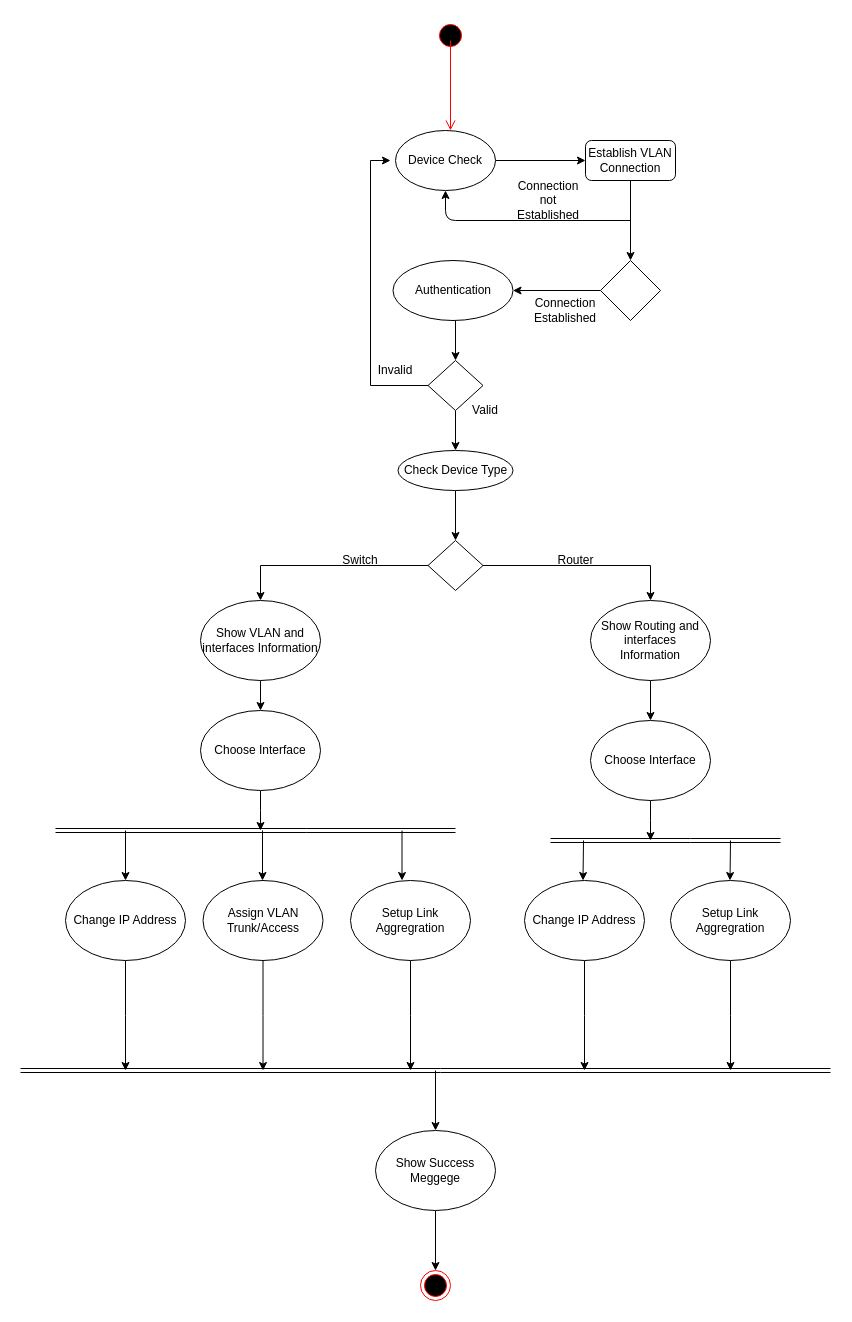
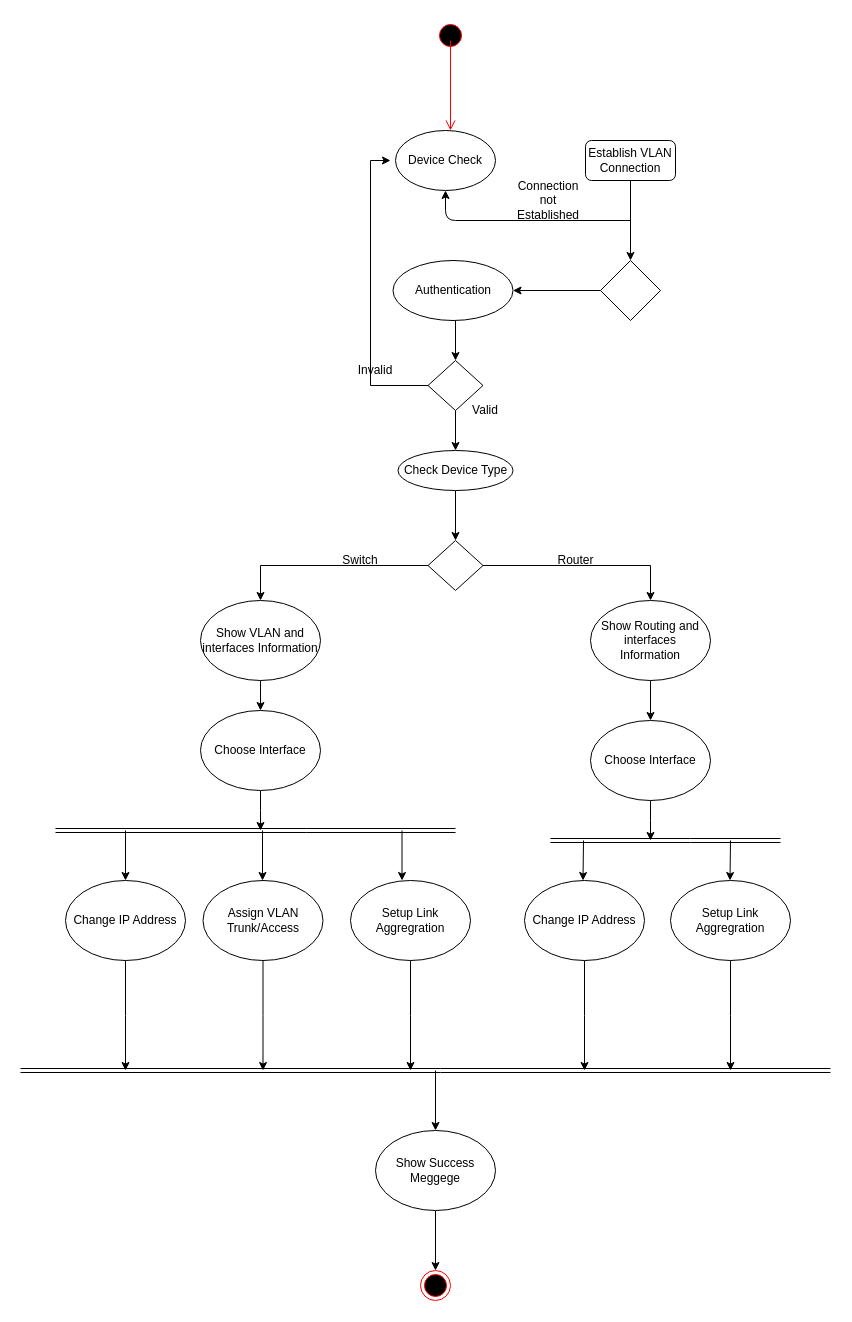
  <mxCell id="0" />
  <mxCell id="1" parent="0" />
  <mxCell id="2" value="" style="ellipse;html=1;shape=startState;fillColor=#000000;strokeColor=#ff0000;" vertex="1" parent="1"><mxGeometry x="435" y="20" width="30" height="30" as="geometry" /></mxCell>
  <mxCell id="3" value="" style="edgeStyle=orthogonalEdgeStyle;html=1;verticalAlign=bottom;endArrow=open;endSize=8;strokeColor=#ff0000;" edge="1" parent="1"><mxGeometry relative="1" as="geometry"><mxPoint x="450" y="130" as="targetPoint" /><mxPoint x="450" y="40" as="sourcePoint" /></mxGeometry></mxCell>
  <mxCell id="4" style="edgeStyle=orthogonalEdgeStyle;rounded=0;orthogonalLoop=1;jettySize=auto;html=1;entryX=0;entryY=0.5;entryDx=0;entryDy=0;exitX=0;exitY=0.5;exitDx=0;exitDy=0;" edge="1" parent="1" source="6"><mxGeometry relative="1" as="geometry"><mxPoint x="390" y="160" as="targetPoint" /><Array as="points"><mxPoint x="370" y="385" /><mxPoint x="370" y="160" /></Array></mxGeometry></mxCell>
  <mxCell id="5" style="edgeStyle=orthogonalEdgeStyle;rounded=0;orthogonalLoop=1;jettySize=auto;html=1;entryX=0.5;entryY=0;entryDx=0;entryDy=0;" edge="1" parent="1" source="6" target="23"><mxGeometry relative="1" as="geometry" /></mxCell>
  <mxCell id="6" value="" style="rhombus;whiteSpace=wrap;html=1;" vertex="1" parent="1"><mxGeometry x="427.5" y="360" width="55" height="50" as="geometry" /></mxCell>
  <mxCell id="7" style="edgeStyle=orthogonalEdgeStyle;rounded=0;orthogonalLoop=1;jettySize=auto;html=1;entryX=0.5;entryY=0;entryDx=0;entryDy=0;" edge="1" parent="1" source="8" target="6"><mxGeometry relative="1" as="geometry"><Array as="points"><mxPoint x="455" y="320" /><mxPoint x="455" y="320" /></Array></mxGeometry></mxCell>
  <mxCell id="8" value="Authentication" style="ellipse;whiteSpace=wrap;html=1;" vertex="1" parent="1"><mxGeometry x="392.5" y="260" width="120" height="60" as="geometry" /></mxCell>
- <mxCell id="9" style="edgeStyle=orthogonalEdgeStyle;rounded=0;orthogonalLoop=1;jettySize=auto;html=1;entryX=0;entryY=0.5;entryDx=0;entryDy=0;" edge="1" parent="1" source="10" target="43"><mxGeometry relative="1" as="geometry" /></mxCell>
  <mxCell id="10" value="Device Check" style="ellipse;whiteSpace=wrap;html=1;" vertex="1" parent="1"><mxGeometry x="395" y="130" width="100" height="60" as="geometry" /></mxCell>
- <mxCell id="11" value="Invalid" style="text;html=1;strokeColor=none;fillColor=none;align=center;verticalAlign=middle;whiteSpace=wrap;rounded=0;" vertex="1" parent="1"><mxGeometry x="375" y="360" width="40" height="20" as="geometry" /></mxCell>
+ <mxCell id="11" value="Invalid" style="text;html=1;strokeColor=none;fillColor=none;align=center;verticalAlign=middle;whiteSpace=wrap;rounded=0;" vertex="1" parent="1"><mxGeometry x="355" y="360" width="40" height="20" as="geometry" /></mxCell>
  <mxCell id="12" value="Valid" style="text;html=1;strokeColor=none;fillColor=none;align=center;verticalAlign=middle;whiteSpace=wrap;rounded=0;" vertex="1" parent="1"><mxGeometry x="465" y="400" width="40" height="20" as="geometry" /></mxCell>
  <mxCell id="13" style="edgeStyle=orthogonalEdgeStyle;rounded=0;orthogonalLoop=1;jettySize=auto;html=1;entryX=0.5;entryY=0;entryDx=0;entryDy=0;" edge="1" parent="1" source="15" target="17"><mxGeometry relative="1" as="geometry" /></mxCell>
  <mxCell id="14" style="edgeStyle=orthogonalEdgeStyle;rounded=0;orthogonalLoop=1;jettySize=auto;html=1;entryX=0.5;entryY=0;entryDx=0;entryDy=0;" edge="1" parent="1" source="15" target="19"><mxGeometry relative="1" as="geometry" /></mxCell>
  <mxCell id="15" value="" style="rhombus;whiteSpace=wrap;html=1;" vertex="1" parent="1"><mxGeometry x="427.5" y="540" width="55" height="50" as="geometry" /></mxCell>
  <mxCell id="16" value="" style="edgeStyle=orthogonalEdgeStyle;rounded=0;orthogonalLoop=1;jettySize=auto;html=1;" edge="1" parent="1" source="17" target="30"><mxGeometry relative="1" as="geometry" /></mxCell>
  <mxCell id="17" value="Show VLAN and interfaces Information" style="ellipse;whiteSpace=wrap;html=1;" vertex="1" parent="1"><mxGeometry x="200" y="600" width="120" height="80" as="geometry" /></mxCell>
  <mxCell id="18" value="" style="edgeStyle=orthogonalEdgeStyle;rounded=0;orthogonalLoop=1;jettySize=auto;html=1;" edge="1" parent="1" source="19" target="33"><mxGeometry relative="1" as="geometry" /></mxCell>
  <mxCell id="19" value="&lt;div&gt;Show Routing and interfaces&lt;/div&gt;&lt;div&gt;Information&lt;/div&gt;" style="ellipse;whiteSpace=wrap;html=1;" vertex="1" parent="1"><mxGeometry x="590" y="600" width="120" height="80" as="geometry" /></mxCell>
  <mxCell id="20" value="Router" style="text;html=1;align=center;verticalAlign=middle;resizable=0;points=[];autosize=1;" vertex="1" parent="1"><mxGeometry x="550" y="550" width="50" height="20" as="geometry" /></mxCell>
  <mxCell id="21" value="Switch" style="text;html=1;strokeColor=none;fillColor=none;align=center;verticalAlign=middle;whiteSpace=wrap;rounded=0;" vertex="1" parent="1"><mxGeometry x="340" y="550" width="40" height="20" as="geometry" /></mxCell>
  <mxCell id="22" style="edgeStyle=orthogonalEdgeStyle;rounded=0;orthogonalLoop=1;jettySize=auto;html=1;entryX=0.5;entryY=0;entryDx=0;entryDy=0;" edge="1" parent="1" source="23" target="15"><mxGeometry relative="1" as="geometry" /></mxCell>
  <mxCell id="23" value="Check Device Type" style="ellipse;whiteSpace=wrap;html=1;" vertex="1" parent="1"><mxGeometry x="397.5" y="450" width="115" height="40" as="geometry" /></mxCell>
  <mxCell id="24" value="" style="shape=link;html=1;" edge="1" parent="1"><mxGeometry width="50" height="50" relative="1" as="geometry"><mxPoint x="55" y="830" as="sourcePoint" /><mxPoint x="455" y="830" as="targetPoint" /><Array as="points"><mxPoint x="306.25" y="830" /></Array></mxGeometry></mxCell>
  <mxCell id="25" style="edgeStyle=orthogonalEdgeStyle;rounded=0;orthogonalLoop=1;jettySize=auto;html=1;" edge="1" parent="1" source="26"><mxGeometry relative="1" as="geometry"><mxPoint x="125" y="1070" as="targetPoint" /></mxGeometry></mxCell>
  <mxCell id="26" value="Change IP Address" style="ellipse;whiteSpace=wrap;html=1;" vertex="1" parent="1"><mxGeometry x="65" y="880" width="120" height="80" as="geometry" /></mxCell>
  <mxCell id="27" style="edgeStyle=orthogonalEdgeStyle;rounded=0;orthogonalLoop=1;jettySize=auto;html=1;" edge="1" parent="1" source="28"><mxGeometry relative="1" as="geometry"><mxPoint x="262.5" y="1070" as="targetPoint" /></mxGeometry></mxCell>
  <mxCell id="28" value="&lt;div&gt;Assign VLAN&lt;/div&gt;&lt;div&gt;Trunk/Access&lt;br&gt;&lt;/div&gt;" style="ellipse;whiteSpace=wrap;html=1;" vertex="1" parent="1"><mxGeometry x="202.5" y="880" width="120" height="80" as="geometry" /></mxCell>
  <mxCell id="29" style="edgeStyle=orthogonalEdgeStyle;rounded=0;orthogonalLoop=1;jettySize=auto;html=1;" edge="1" parent="1" source="30"><mxGeometry relative="1" as="geometry"><mxPoint x="260" y="830" as="targetPoint" /></mxGeometry></mxCell>
  <mxCell id="30" value="Choose Interface" style="ellipse;whiteSpace=wrap;html=1;" vertex="1" parent="1"><mxGeometry x="200" y="710" width="120" height="80" as="geometry" /></mxCell>
  <mxCell id="31" value="" style="shape=link;html=1;" edge="1" parent="1"><mxGeometry width="50" height="50" relative="1" as="geometry"><mxPoint x="550" y="840" as="sourcePoint" /><mxPoint x="780" y="840" as="targetPoint" /><Array as="points"><mxPoint x="690" y="840" /></Array></mxGeometry></mxCell>
  <mxCell id="32" style="edgeStyle=orthogonalEdgeStyle;rounded=0;orthogonalLoop=1;jettySize=auto;html=1;" edge="1" parent="1" source="33"><mxGeometry relative="1" as="geometry"><mxPoint x="650" y="840" as="targetPoint" /></mxGeometry></mxCell>
  <mxCell id="33" value="Choose Interface" style="ellipse;whiteSpace=wrap;html=1;" vertex="1" parent="1"><mxGeometry x="590" y="720" width="120" height="80" as="geometry" /></mxCell>
  <mxCell id="34" style="edgeStyle=orthogonalEdgeStyle;rounded=0;orthogonalLoop=1;jettySize=auto;html=1;" edge="1" parent="1" source="35"><mxGeometry relative="1" as="geometry"><mxPoint x="730" y="1070" as="targetPoint" /></mxGeometry></mxCell>
  <mxCell id="35" value="Setup Link Aggregration" style="ellipse;whiteSpace=wrap;html=1;" vertex="1" parent="1"><mxGeometry x="670" y="880" width="120" height="80" as="geometry" /></mxCell>
  <mxCell id="36" style="edgeStyle=orthogonalEdgeStyle;rounded=0;orthogonalLoop=1;jettySize=auto;html=1;" edge="1" parent="1" source="37"><mxGeometry relative="1" as="geometry"><mxPoint x="584" y="1070" as="targetPoint" /></mxGeometry></mxCell>
  <mxCell id="37" value="Change IP Address" style="ellipse;whiteSpace=wrap;html=1;" vertex="1" parent="1"><mxGeometry x="524" y="880" width="120" height="80" as="geometry" /></mxCell>
  <mxCell id="38" value="" style="endArrow=classic;html=1;entryX=0.5;entryY=0;entryDx=0;entryDy=0;" edge="1" parent="1" target="26"><mxGeometry width="50" height="50" relative="1" as="geometry"><mxPoint x="125" y="830" as="sourcePoint" /><mxPoint x="145" y="830" as="targetPoint" /></mxGeometry></mxCell>
  <mxCell id="39" value="" style="endArrow=classic;html=1;entryX=0.5;entryY=0;entryDx=0;entryDy=0;" edge="1" parent="1"><mxGeometry width="50" height="50" relative="1" as="geometry"><mxPoint x="262" y="830" as="sourcePoint" /><mxPoint x="262" y="880" as="targetPoint" /></mxGeometry></mxCell>
  <mxCell id="40" value="" style="endArrow=classic;html=1;entryX=0.5;entryY=0;entryDx=0;entryDy=0;" edge="1" parent="1"><mxGeometry width="50" height="50" relative="1" as="geometry"><mxPoint x="401.5" y="830" as="sourcePoint" /><mxPoint x="401.5" y="880" as="targetPoint" /></mxGeometry></mxCell>
  <mxCell id="41" value="" style="endArrow=classic;html=1;entryX=0.5;entryY=0;entryDx=0;entryDy=0;" edge="1" parent="1"><mxGeometry width="50" height="50" relative="1" as="geometry"><mxPoint x="583" y="840" as="sourcePoint" /><mxPoint x="582.5" y="880" as="targetPoint" /></mxGeometry></mxCell>
  <mxCell id="42" style="edgeStyle=orthogonalEdgeStyle;rounded=0;orthogonalLoop=1;jettySize=auto;html=1;entryX=0.5;entryY=0;entryDx=0;entryDy=0;" edge="1" parent="1" source="43" target="45"><mxGeometry relative="1" as="geometry" /></mxCell>
  <mxCell id="43" value="Establish VLAN Connection" style="rounded=1;whiteSpace=wrap;html=1;" vertex="1" parent="1"><mxGeometry x="585" y="140" width="90" height="40" as="geometry" /></mxCell>
  <mxCell id="44" style="edgeStyle=orthogonalEdgeStyle;rounded=0;orthogonalLoop=1;jettySize=auto;html=1;entryX=1;entryY=0.5;entryDx=0;entryDy=0;" edge="1" parent="1" source="45" target="8"><mxGeometry relative="1" as="geometry" /></mxCell>
  <mxCell id="45" value="" style="rhombus;whiteSpace=wrap;html=1;" vertex="1" parent="1"><mxGeometry x="600" y="260" width="60" height="60" as="geometry" /></mxCell>
- <mxCell id="46" value="Connection Established" style="text;html=1;strokeColor=none;fillColor=none;align=center;verticalAlign=middle;whiteSpace=wrap;rounded=0;" vertex="1" parent="1"><mxGeometry x="530" y="290" width="70" height="40" as="geometry" /></mxCell>
  <mxCell id="47" value="Connection not Established" style="text;html=1;strokeColor=none;fillColor=none;align=center;verticalAlign=middle;whiteSpace=wrap;rounded=0;" vertex="1" parent="1"><mxGeometry x="512.5" y="180" width="70" height="40" as="geometry" /></mxCell>
  <mxCell id="48" value="" style="endArrow=classic;html=1;entryX=0.5;entryY=1;entryDx=0;entryDy=0;" edge="1" parent="1" target="10"><mxGeometry width="50" height="50" relative="1" as="geometry"><mxPoint x="630" y="220" as="sourcePoint" /><mxPoint x="440" y="220" as="targetPoint" /><Array as="points"><mxPoint x="445" y="220" /></Array></mxGeometry></mxCell>
  <mxCell id="49" style="edgeStyle=orthogonalEdgeStyle;rounded=0;orthogonalLoop=1;jettySize=auto;html=1;" edge="1" parent="1" source="50"><mxGeometry relative="1" as="geometry"><mxPoint x="410" y="1070" as="targetPoint" /></mxGeometry></mxCell>
  <mxCell id="50" value="Setup Link Aggregration" style="ellipse;whiteSpace=wrap;html=1;" vertex="1" parent="1"><mxGeometry x="350" y="880" width="120" height="80" as="geometry" /></mxCell>
  <mxCell id="51" value="" style="endArrow=classic;html=1;entryX=0.5;entryY=0;entryDx=0;entryDy=0;" edge="1" parent="1"><mxGeometry width="50" height="50" relative="1" as="geometry"><mxPoint x="730" y="840" as="sourcePoint" /><mxPoint x="729.5" y="880" as="targetPoint" /></mxGeometry></mxCell>
  <mxCell id="52" value="" style="shape=link;html=1;" edge="1" parent="1"><mxGeometry width="50" height="50" relative="1" as="geometry"><mxPoint x="20" y="1070" as="sourcePoint" /><mxPoint x="830" y="1070" as="targetPoint" /><Array as="points"><mxPoint x="440" y="1070" /></Array></mxGeometry></mxCell>
  <mxCell id="53" style="edgeStyle=orthogonalEdgeStyle;rounded=0;orthogonalLoop=1;jettySize=auto;html=1;entryX=0.5;entryY=0;entryDx=0;entryDy=0;" edge="1" parent="1" source="54" target="56"><mxGeometry relative="1" as="geometry" /></mxCell>
  <mxCell id="54" value="Show Success Meggege" style="ellipse;whiteSpace=wrap;html=1;" vertex="1" parent="1"><mxGeometry x="375" y="1130" width="120" height="80" as="geometry" /></mxCell>
  <mxCell id="55" style="edgeStyle=orthogonalEdgeStyle;rounded=0;orthogonalLoop=1;jettySize=auto;html=1;entryX=0.5;entryY=0;entryDx=0;entryDy=0;" edge="1" parent="1" target="54"><mxGeometry relative="1" as="geometry"><mxPoint x="427.5" y="1180" as="targetPoint" /><mxPoint x="435" y="1070" as="sourcePoint" /><Array as="points"><mxPoint x="435" y="1070" /></Array></mxGeometry></mxCell>
  <mxCell id="56" value="" style="ellipse;html=1;shape=endState;fillColor=#000000;strokeColor=#ff0000;" vertex="1" parent="1"><mxGeometry x="420" y="1270" width="30" height="30" as="geometry" /></mxCell>
